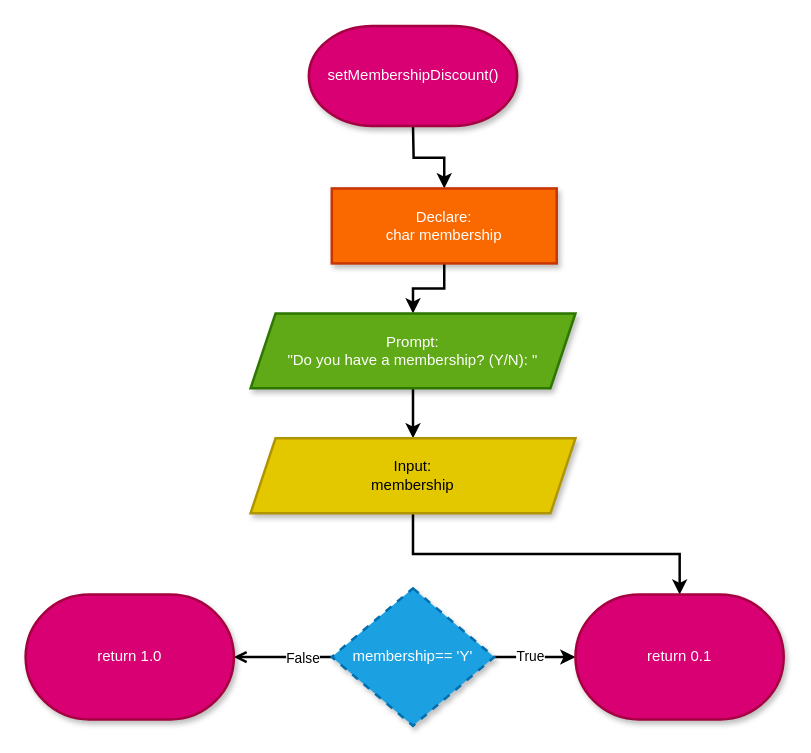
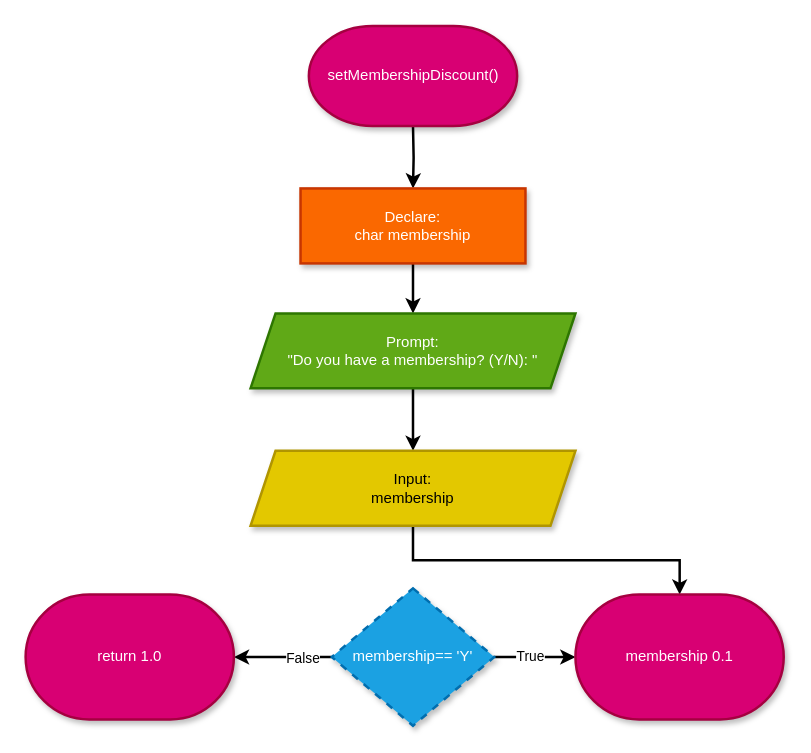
  <mxCell id="0" />
  <mxCell id="1" parent="0" />
  <mxCell id="2" value="" style="edgeStyle=orthogonalEdgeStyle;rounded=0;orthogonalLoop=1;jettySize=auto;html=1;textShadow=0;strokeWidth=2;" parent="1" target="4" edge="1"><mxGeometry relative="1" as="geometry"><mxPoint x="330" y="100" as="sourcePoint" /></mxGeometry></mxCell>
  <mxCell id="3" value="" style="edgeStyle=orthogonalEdgeStyle;rounded=0;orthogonalLoop=1;jettySize=auto;html=1;textShadow=0;strokeWidth=2;" parent="1" source="4" target="6" edge="1"><mxGeometry relative="1" as="geometry" /></mxCell>
- <mxCell id="4" value="Declare:&lt;div&gt;char membership&lt;/div&gt;" style="whiteSpace=wrap;html=1;strokeWidth=2;fillColor=#fa6800;fontColor=#FFFFFF;strokeColor=#C73500;textShadow=0;shadow=1;" parent="1" vertex="1"><mxGeometry x="265" y="150" width="180" height="60" as="geometry" /></mxCell>
+ <mxCell id="4" value="Declare:&lt;div&gt;char membership&lt;/div&gt;" style="whiteSpace=wrap;html=1;strokeWidth=2;fillColor=#fa6800;fontColor=#FFFFFF;strokeColor=#C73500;textShadow=0;shadow=1;" parent="1" vertex="1"><mxGeometry x="240" y="150" width="180" height="60" as="geometry" /></mxCell>
  <mxCell id="5" value="" style="edgeStyle=orthogonalEdgeStyle;rounded=0;orthogonalLoop=1;jettySize=auto;html=1;textShadow=0;strokeWidth=2;" parent="1" source="6" target="8" edge="1"><mxGeometry relative="1" as="geometry" /></mxCell>
  <mxCell id="6" value="Prompt:&lt;div&gt;&quot;Do you have a membership? (Y/N): &quot;&lt;/div&gt;" style="shape=parallelogram;perimeter=parallelogramPerimeter;whiteSpace=wrap;html=1;fixedSize=1;fillColor=#60a917;strokeColor=#2D7600;fontColor=#ffffff;strokeWidth=2;textShadow=0;shadow=1;" parent="1" vertex="1"><mxGeometry x="200" y="250" width="260" height="60" as="geometry" /></mxCell>
  <mxCell id="7" value="" style="edgeStyle=orthogonalEdgeStyle;rounded=0;orthogonalLoop=1;jettySize=auto;html=1;textShadow=0;strokeWidth=2;" parent="1" source="8" target="15" edge="1"><mxGeometry relative="1" as="geometry" /></mxCell>
- <mxCell id="8" value="Input:&lt;div&gt;membership&lt;/div&gt;" style="shape=parallelogram;perimeter=parallelogramPerimeter;whiteSpace=wrap;html=1;fixedSize=1;fillColor=#E3C800;strokeColor=#B09500;fontColor=default;strokeWidth=2;align=center;verticalAlign=middle;fontFamily=Helvetica;fontSize=12;textShadow=0;shadow=1;" parent="1" vertex="1"><mxGeometry x="200" y="350" width="260" height="60" as="geometry" /></mxCell>
+ <mxCell id="8" value="Input:&lt;div&gt;membership&lt;/div&gt;" style="shape=parallelogram;perimeter=parallelogramPerimeter;whiteSpace=wrap;html=1;fixedSize=1;fillColor=#E3C800;strokeColor=#B09500;fontColor=default;strokeWidth=2;align=center;verticalAlign=middle;fontFamily=Helvetica;fontSize=12;textShadow=0;shadow=1;" parent="1" vertex="1"><mxGeometry x="200" y="360" width="260" height="60" as="geometry" /></mxCell>
  <mxCell id="9" value="" style="edgeStyle=orthogonalEdgeStyle;rounded=0;orthogonalLoop=1;jettySize=auto;html=1;textShadow=0;strokeWidth=2;" parent="1" source="13" edge="1"><mxGeometry relative="1" as="geometry"><mxPoint x="460" y="525" as="targetPoint" /></mxGeometry></mxCell>
  <mxCell id="10" value="True" style="edgeLabel;html=1;align=center;verticalAlign=middle;resizable=0;points=[];textShadow=0;" parent="9" vertex="1" connectable="0"><mxGeometry x="-0.139" y="-1" relative="1" as="geometry"><mxPoint y="-2" as="offset" /></mxGeometry></mxCell>
- <mxCell id="11" value="" style="edgeStyle=orthogonalEdgeStyle;rounded=0;orthogonalLoop=1;jettySize=auto;html=1;textShadow=0;entryX=1;entryY=0.5;entryDx=0;entryDy=0;entryPerimeter=0;strokeWidth=2;endArrow=open;" parent="1" source="13" target="16" edge="1"><mxGeometry relative="1" as="geometry"><mxPoint x="194" y="525" as="targetPoint" /></mxGeometry></mxCell>
+ <mxCell id="11" value="" style="edgeStyle=orthogonalEdgeStyle;rounded=0;orthogonalLoop=1;jettySize=auto;html=1;textShadow=0;entryX=1;entryY=0.5;entryDx=0;entryDy=0;entryPerimeter=0;strokeWidth=2;" parent="1" source="13" target="16" edge="1"><mxGeometry relative="1" as="geometry"><mxPoint x="194" y="525" as="targetPoint" /></mxGeometry></mxCell>
  <mxCell id="12" value="False" style="edgeLabel;html=1;align=center;verticalAlign=middle;resizable=0;points=[];textShadow=0;" parent="11" vertex="1" connectable="0"><mxGeometry x="0.107" relative="1" as="geometry"><mxPoint x="19" as="offset" /></mxGeometry></mxCell>
  <mxCell id="13" value="membership== 'Y'" style="rhombus;whiteSpace=wrap;html=1;fillColor=#1ba1e2;strokeColor=#006EAF;strokeWidth=2;fontColor=#ffffff;textShadow=0;shadow=1;dashed=1;" parent="1" vertex="1"><mxGeometry x="265" y="470" width="130" height="110" as="geometry" /></mxCell>
  <mxCell id="14" value="&lt;span style=&quot;color: rgb(255, 255, 255);&quot;&gt;setMembershipDiscount()&lt;/span&gt;" style="strokeWidth=2;html=1;shape=mxgraph.flowchart.terminator;whiteSpace=wrap;fillColor=#d80073;fontColor=#ffffff;strokeColor=#A50040;shadow=1;" parent="1" vertex="1"><mxGeometry x="246.66" y="20" width="166.67" height="80" as="geometry" /></mxCell>
- <mxCell id="15" value="&lt;span style=&quot;color: rgb(255, 255, 255);&quot;&gt;return 0.1&lt;/span&gt;" style="strokeWidth=2;html=1;shape=mxgraph.flowchart.terminator;whiteSpace=wrap;fillColor=#d80073;fontColor=#ffffff;strokeColor=#A50040;shadow=1;" parent="1" vertex="1"><mxGeometry x="460" y="475" width="166.67" height="100" as="geometry" /></mxCell>
+ <mxCell id="15" value="&lt;span style=&quot;color: rgb(255, 255, 255);&quot;&gt;membership 0.1&lt;/span&gt;" style="strokeWidth=2;html=1;shape=mxgraph.flowchart.terminator;whiteSpace=wrap;fillColor=#d80073;fontColor=#ffffff;strokeColor=#A50040;shadow=1;" parent="1" vertex="1"><mxGeometry x="460" y="475" width="166.67" height="100" as="geometry" /></mxCell>
  <mxCell id="16" value="&lt;span style=&quot;color: rgb(255, 255, 255);&quot;&gt;return 1.0&lt;/span&gt;" style="strokeWidth=2;html=1;shape=mxgraph.flowchart.terminator;whiteSpace=wrap;fillColor=#d80073;fontColor=#ffffff;strokeColor=#A50040;shadow=1;" parent="1" vertex="1"><mxGeometry x="20" y="475" width="166.67" height="100" as="geometry" /></mxCell>
